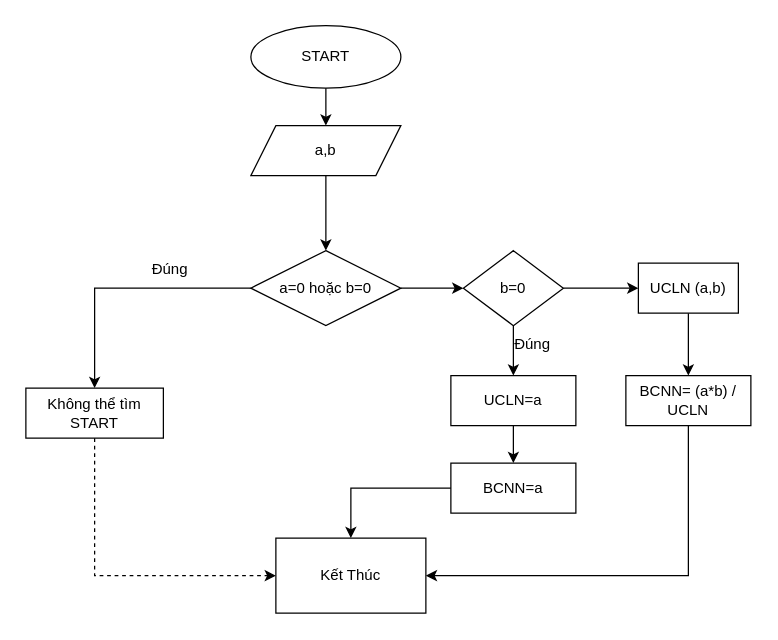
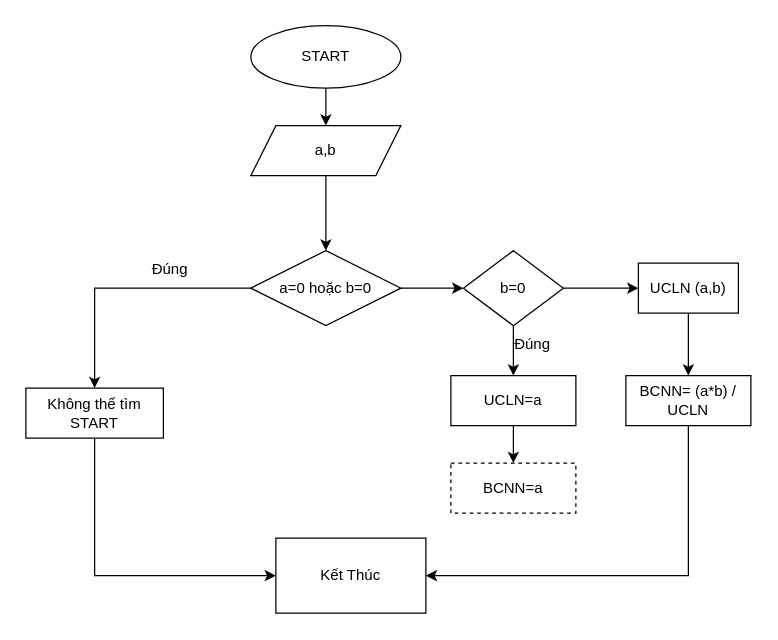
  <mxCell id="0" />
  <mxCell id="1" parent="0" />
  <mxCell id="2" value="START" style="ellipse;whiteSpace=wrap;html=1;" vertex="1" parent="1"><mxGeometry x="200" y="20" width="120" height="50" as="geometry" /></mxCell>
  <mxCell id="3" value="" style="endArrow=classic;html=1;rounded=0;exitX=0.5;exitY=1;exitDx=0;exitDy=0;" edge="1" parent="1" source="2" target="4"><mxGeometry width="50" height="50" relative="1" as="geometry"><mxPoint x="260" y="280" as="sourcePoint" /><mxPoint x="260" y="110" as="targetPoint" /></mxGeometry></mxCell>
  <mxCell id="4" value="a,b" style="shape=parallelogram;perimeter=parallelogramPerimeter;whiteSpace=wrap;html=1;fixedSize=1;" vertex="1" parent="1"><mxGeometry x="200" y="100" width="120" height="40" as="geometry" /></mxCell>
  <mxCell id="5" style="edgeStyle=orthogonalEdgeStyle;rounded=0;orthogonalLoop=1;jettySize=auto;html=1;exitX=0;exitY=0.5;exitDx=0;exitDy=0;entryX=0.5;entryY=0;entryDx=0;entryDy=0;" edge="1" parent="1" source="6" target="8"><mxGeometry relative="1" as="geometry"><mxPoint x="260" y="280" as="targetPoint" /></mxGeometry></mxCell>
  <mxCell id="6" value="a=0 hoặc b=0" style="rhombus;whiteSpace=wrap;html=1;" vertex="1" parent="1"><mxGeometry x="200" y="200" width="120" height="60" as="geometry" /></mxCell>
  <mxCell id="7" value="" style="endArrow=classic;html=1;rounded=0;exitX=0.5;exitY=1;exitDx=0;exitDy=0;" edge="1" parent="1" source="4" target="6"><mxGeometry width="50" height="50" relative="1" as="geometry"><mxPoint x="240" y="260" as="sourcePoint" /><mxPoint x="290" y="210" as="targetPoint" /></mxGeometry></mxCell>
  <mxCell id="8" value="Không thể tìm START" style="rounded=0;whiteSpace=wrap;html=1;" vertex="1" parent="1"><mxGeometry x="20" y="310" width="110" height="40" as="geometry" /></mxCell>
  <mxCell id="9" value="Kết Thúc" style="rounded=0;whiteSpace=wrap;html=1;" vertex="1" parent="1"><mxGeometry x="220" y="430" width="120" height="60" as="geometry" /></mxCell>
  <mxCell id="10" value="Đúng&lt;br&gt;" style="text;html=1;align=center;verticalAlign=middle;resizable=0;points=[];autosize=1;strokeColor=none;fillColor=none;" vertex="1" parent="1"><mxGeometry x="110" y="200" width="50" height="30" as="geometry" /></mxCell>
  <mxCell id="11" style="edgeStyle=orthogonalEdgeStyle;rounded=0;orthogonalLoop=1;jettySize=auto;html=1;exitX=1;exitY=0.5;exitDx=0;exitDy=0;entryX=0;entryY=0.5;entryDx=0;entryDy=0;" edge="1" parent="1" source="12" target="22"><mxGeometry relative="1" as="geometry" /></mxCell>
  <mxCell id="12" value="b=0" style="rhombus;whiteSpace=wrap;html=1;" vertex="1" parent="1"><mxGeometry x="370" y="200" width="80" height="60" as="geometry" /></mxCell>
  <mxCell id="13" value="" style="endArrow=classic;html=1;rounded=0;exitX=1;exitY=0.5;exitDx=0;exitDy=0;" edge="1" parent="1" source="6"><mxGeometry width="50" height="50" relative="1" as="geometry"><mxPoint x="260" y="280" as="sourcePoint" /><mxPoint x="370" y="230" as="targetPoint" /></mxGeometry></mxCell>
  <mxCell id="14" value="" style="endArrow=classic;html=1;rounded=0;exitX=0.5;exitY=1;exitDx=0;exitDy=0;" edge="1" parent="1" source="12" target="15"><mxGeometry width="50" height="50" relative="1" as="geometry"><mxPoint x="260" y="280" as="sourcePoint" /><mxPoint x="480" y="230" as="targetPoint" /></mxGeometry></mxCell>
  <mxCell id="15" value="UCLN=a" style="rounded=0;whiteSpace=wrap;html=1;" vertex="1" parent="1"><mxGeometry x="360" y="300" width="100" height="40" as="geometry" /></mxCell>
- <mxCell id="16" value="BCNN=a" style="rounded=0;whiteSpace=wrap;html=1;" vertex="1" parent="1"><mxGeometry x="360" y="370" width="100" height="40" as="geometry" /></mxCell>
- <mxCell id="17" value="" style="endArrow=classic;html=1;rounded=0;exitX=0;exitY=0.5;exitDx=0;exitDy=0;entryX=0.5;entryY=0;entryDx=0;entryDy=0;" edge="1" parent="1" source="16" target="9"><mxGeometry width="50" height="50" relative="1" as="geometry"><mxPoint x="470" y="420" as="sourcePoint" /><mxPoint x="350" y="460" as="targetPoint" /><Array as="points"><mxPoint x="280" y="390" /></Array></mxGeometry></mxCell>
- <mxCell id="18" value="" style="endArrow=classic;html=1;rounded=0;entryX=0;entryY=0.5;entryDx=0;entryDy=0;exitX=0.5;exitY=1;exitDx=0;exitDy=0;dashed=1;" edge="1" parent="1" source="8" target="9"><mxGeometry width="50" height="50" relative="1" as="geometry"><mxPoint x="60" y="410" as="sourcePoint" /><mxPoint x="110" y="360" as="targetPoint" /><Array as="points"><mxPoint x="75" y="460" /></Array></mxGeometry></mxCell>
+ <mxCell id="16" value="BCNN=a" style="rounded=0;whiteSpace=wrap;html=1;dashed=1;" vertex="1" parent="1"><mxGeometry x="360" y="370" width="100" height="40" as="geometry" /></mxCell>
+ <mxCell id="18" value="" style="endArrow=classic;html=1;rounded=0;entryX=0;entryY=0.5;entryDx=0;entryDy=0;exitX=0.5;exitY=1;exitDx=0;exitDy=0;" edge="1" parent="1" source="8" target="9"><mxGeometry width="50" height="50" relative="1" as="geometry"><mxPoint x="60" y="410" as="sourcePoint" /><mxPoint x="110" y="360" as="targetPoint" /><Array as="points"><mxPoint x="75" y="460" /></Array></mxGeometry></mxCell>
  <mxCell id="19" value="" style="endArrow=classic;html=1;rounded=0;entryX=0.5;entryY=0;entryDx=0;entryDy=0;exitX=0.5;exitY=1;exitDx=0;exitDy=0;" edge="1" parent="1" source="15" target="16"><mxGeometry width="50" height="50" relative="1" as="geometry"><mxPoint x="500" y="350" as="sourcePoint" /><mxPoint x="550" y="300" as="targetPoint" /></mxGeometry></mxCell>
  <mxCell id="20" value="Đúng" style="text;html=1;align=center;verticalAlign=middle;resizable=0;points=[];autosize=1;strokeColor=none;fillColor=none;" vertex="1" parent="1"><mxGeometry x="400" y="260" width="50" height="30" as="geometry" /></mxCell>
  <mxCell id="21" style="edgeStyle=orthogonalEdgeStyle;rounded=0;orthogonalLoop=1;jettySize=auto;html=1;exitX=0.5;exitY=1;exitDx=0;exitDy=0;entryX=0.5;entryY=0;entryDx=0;entryDy=0;" edge="1" parent="1" source="22" target="23"><mxGeometry relative="1" as="geometry" /></mxCell>
  <mxCell id="22" value="UCLN (a,b)" style="rounded=0;whiteSpace=wrap;html=1;" vertex="1" parent="1"><mxGeometry x="510" y="210" width="80" height="40" as="geometry" /></mxCell>
  <mxCell id="23" value="BCNN= (a*b) / UCLN" style="rounded=0;whiteSpace=wrap;html=1;" vertex="1" parent="1"><mxGeometry x="500" y="300" width="100" height="40" as="geometry" /></mxCell>
  <mxCell id="24" value="" style="endArrow=classic;html=1;rounded=0;exitX=0.5;exitY=1;exitDx=0;exitDy=0;entryX=1;entryY=0.5;entryDx=0;entryDy=0;" edge="1" parent="1" source="23" target="9"><mxGeometry width="50" height="50" relative="1" as="geometry"><mxPoint x="540" y="450" as="sourcePoint" /><mxPoint x="360" y="470" as="targetPoint" /><Array as="points"><mxPoint x="550" y="460" /></Array></mxGeometry></mxCell>
